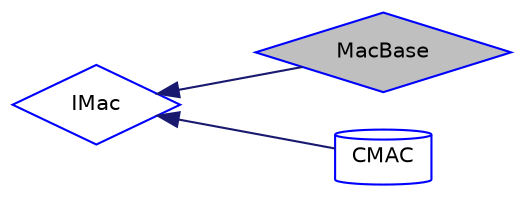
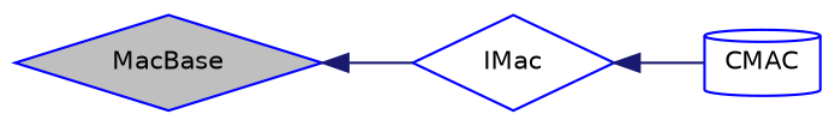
  digraph {
    rankdir=LR
    node [color=blue fillcolor=white fontname=Helvetica fontsize=10 shape=diamond style=filled]
    edge [color=midnightblue dir=back fontname=Helvetica fontsize=10 labelfontname=Helvetica labelfontsize=10 style=solid]
    n1 [fillcolor=grey75 fontcolor=black height=0.2 label=MacBase width=0.4]
    n2 [height=0.2 label=CMAC shape=cylinder width=0.4]
    n3 [height=0.2 label=IMac width=0.4]
-   n3 -> n1
+   n1 -> n3
    n3 -> n2
  }
